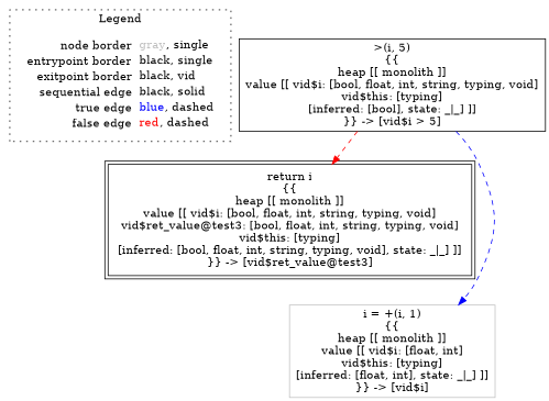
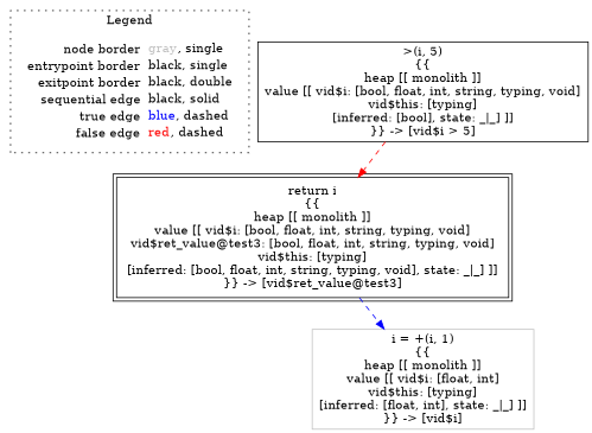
  digraph {
    fontname="DejaVu Serif"
    node [fontname="DejaVu Serif" shape=rect color=black]
    edge [fontname="DejaVu Serif" style=dashed]
-   n1 [label=<<table border="0" cellpadding="2" cellspacing="0" cellborder="0"><tr><td align="right">node border&nbsp;</td><td align="left"><font color="gray">gray</font>, single</td></tr><tr><td align="right">entrypoint border&nbsp;</td><td align="left"><font color="black">black</font>, single</td></tr><tr><td align="right">exitpoint border&nbsp;</td><td align="left"><font color="black">black</font>, vid</td></tr><tr><td align="right">sequential edge&nbsp;</td><td align="left"><font color="black">black</font>, solid</td></tr><tr><td align="right">true edge&nbsp;</td><td align="left"><font color="blue">blue</font>, dashed</td></tr><tr><td align="right">false edge&nbsp;</td><td align="left"><font color="red">red</font>, dashed</td></tr></table>> shape=plaintext color=""]
+   n1 [label=<<table border="0" cellpadding="2" cellspacing="0" cellborder="0"><tr><td align="right">node border&nbsp;</td><td align="left"><font color="gray">gray</font>, single</td></tr><tr><td align="right">entrypoint border&nbsp;</td><td align="left"><font color="black">black</font>, single</td></tr><tr><td align="right">exitpoint border&nbsp;</td><td align="left"><font color="black">black</font>, double</td></tr><tr><td align="right">sequential edge&nbsp;</td><td align="left"><font color="black">black</font>, solid</td></tr><tr><td align="right">true edge&nbsp;</td><td align="left"><font color="blue">blue</font>, dashed</td></tr><tr><td align="right">false edge&nbsp;</td><td align="left"><font color="red">red</font>, dashed</td></tr></table>> shape=plaintext color=""]
    n2 [label=<&gt;(i, 5)<BR/>{{<BR/>heap [[ monolith ]]<BR/>value [[ vid$i: [bool, float, int, string, typing, void]<BR/>vid$this: [typing]<BR/>[inferred: [bool], state: _|_] ]]<BR/>}} -&gt; [vid$i &gt; 5]>]
    n3 [label=<return i<BR/>{{<BR/>heap [[ monolith ]]<BR/>value [[ vid$i: [bool, float, int, string, typing, void]<BR/>vid$ret_value@test3: [bool, float, int, string, typing, void]<BR/>vid$this: [typing]<BR/>[inferred: [bool, float, int, string, typing, void], state: _|_] ]]<BR/>}} -&gt; [vid$ret_value@test3]> peripheries=2]
    n4 [color=gray label=<i = +(i, 1)<BR/>{{<BR/>heap [[ monolith ]]<BR/>value [[ vid$i: [float, int]<BR/>vid$this: [typing]<BR/>[inferred: [float, int], state: _|_] ]]<BR/>}} -&gt; [vid$i]>]
    subgraph cluster_1 {
      label=Legend
      style=dotted
      n1
    }
    n2 -> n3 [color=red]
-   n2 -> n4 [color=blue]
+   n3 -> n4 [color=blue]
  }
